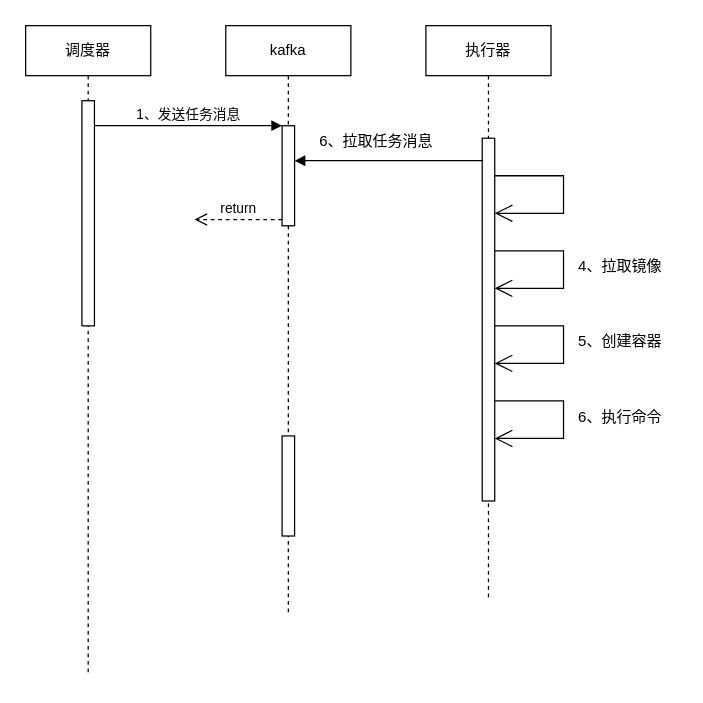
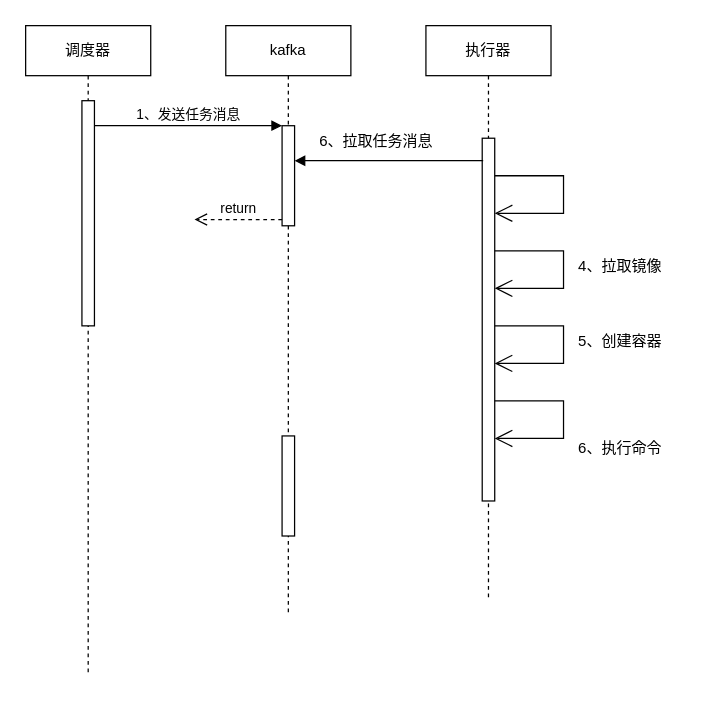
  <mxCell id="0" />
  <mxCell id="1" parent="0" />
  <mxCell id="2" value="调度器" style="shape=umlLifeline;perimeter=lifelinePerimeter;whiteSpace=wrap;html=1;container=1;dropTarget=0;collapsible=0;recursiveResize=0;outlineConnect=0;portConstraint=eastwest;newEdgeStyle={&quot;edgeStyle&quot;:&quot;elbowEdgeStyle&quot;,&quot;elbow&quot;:&quot;vertical&quot;,&quot;curved&quot;:0,&quot;rounded&quot;:0};" vertex="1" parent="1"><mxGeometry x="20" y="20" width="100" height="520" as="geometry" /></mxCell>
  <mxCell id="3" value="" style="html=1;points=[];perimeter=orthogonalPerimeter;outlineConnect=0;targetShapes=umlLifeline;portConstraint=eastwest;newEdgeStyle={&quot;edgeStyle&quot;:&quot;elbowEdgeStyle&quot;,&quot;elbow&quot;:&quot;vertical&quot;,&quot;curved&quot;:0,&quot;rounded&quot;:0};" vertex="1" parent="2"><mxGeometry x="45" y="60" width="10" height="180" as="geometry" /></mxCell>
  <mxCell id="4" value="kafka" style="shape=umlLifeline;perimeter=lifelinePerimeter;whiteSpace=wrap;html=1;container=1;dropTarget=0;collapsible=0;recursiveResize=0;outlineConnect=0;portConstraint=eastwest;newEdgeStyle={&quot;edgeStyle&quot;:&quot;elbowEdgeStyle&quot;,&quot;elbow&quot;:&quot;vertical&quot;,&quot;curved&quot;:0,&quot;rounded&quot;:0};" vertex="1" parent="1"><mxGeometry x="180" y="20" width="100" height="470" as="geometry" /></mxCell>
  <mxCell id="5" value="" style="html=1;points=[];perimeter=orthogonalPerimeter;outlineConnect=0;targetShapes=umlLifeline;portConstraint=eastwest;newEdgeStyle={&quot;edgeStyle&quot;:&quot;elbowEdgeStyle&quot;,&quot;elbow&quot;:&quot;vertical&quot;,&quot;curved&quot;:0,&quot;rounded&quot;:0};" vertex="1" parent="4"><mxGeometry x="45" y="80" width="10" height="80" as="geometry" /></mxCell>
  <mxCell id="6" value="return" style="html=1;verticalAlign=bottom;endArrow=open;dashed=1;endSize=8;edgeStyle=elbowEdgeStyle;elbow=vertical;curved=0;rounded=0;" edge="1" source="5" parent="4"><mxGeometry relative="1" as="geometry"><mxPoint x="-25" y="155" as="targetPoint" /></mxGeometry></mxCell>
  <mxCell id="7" value="" style="html=1;points=[];perimeter=orthogonalPerimeter;outlineConnect=0;targetShapes=umlLifeline;portConstraint=eastwest;newEdgeStyle={&quot;edgeStyle&quot;:&quot;elbowEdgeStyle&quot;,&quot;elbow&quot;:&quot;vertical&quot;,&quot;curved&quot;:0,&quot;rounded&quot;:0};" vertex="1" parent="4"><mxGeometry x="45" y="328" width="10" height="80" as="geometry" /></mxCell>
  <mxCell id="8" value="执行器" style="shape=umlLifeline;perimeter=lifelinePerimeter;whiteSpace=wrap;html=1;container=1;dropTarget=0;collapsible=0;recursiveResize=0;outlineConnect=0;portConstraint=eastwest;newEdgeStyle={&quot;edgeStyle&quot;:&quot;elbowEdgeStyle&quot;,&quot;elbow&quot;:&quot;vertical&quot;,&quot;curved&quot;:0,&quot;rounded&quot;:0};" vertex="1" parent="1"><mxGeometry x="340" y="20" width="100" height="460" as="geometry" /></mxCell>
  <mxCell id="9" value="" style="html=1;points=[];perimeter=orthogonalPerimeter;outlineConnect=0;targetShapes=umlLifeline;portConstraint=eastwest;newEdgeStyle={&quot;edgeStyle&quot;:&quot;elbowEdgeStyle&quot;,&quot;elbow&quot;:&quot;vertical&quot;,&quot;curved&quot;:0,&quot;rounded&quot;:0};" vertex="1" parent="8"><mxGeometry x="45" y="90" width="10" height="290" as="geometry" /></mxCell>
  <mxCell id="10" value="" style="endArrow=open;endFill=1;endSize=12;html=1;rounded=0;edgeStyle=orthogonalEdgeStyle;" edge="1" parent="8" target="9"><mxGeometry width="160" relative="1" as="geometry"><mxPoint x="55" y="119.997" as="sourcePoint" /><mxPoint x="55" y="169.997" as="targetPoint" /><Array as="points"><mxPoint x="110" y="120" /><mxPoint x="110" y="150" /></Array></mxGeometry></mxCell>
  <mxCell id="11" value="1、发送任务消息" style="html=1;verticalAlign=bottom;endArrow=block;edgeStyle=elbowEdgeStyle;elbow=vertical;curved=0;rounded=0;" edge="1" target="5" parent="1" source="3"><mxGeometry x="0.004" relative="1" as="geometry"><mxPoint x="130" y="100" as="sourcePoint" /><Array as="points"><mxPoint x="140" y="100" /></Array><mxPoint as="offset" /></mxGeometry></mxCell>
  <mxCell id="12" value="" style="endArrow=none;startArrow=block;endFill=0;startFill=1;html=1;rounded=0;entryX=0.076;entryY=0.123;entryDx=0;entryDy=0;entryPerimeter=0;" edge="1" parent="1"><mxGeometry width="160" relative="1" as="geometry"><mxPoint x="235" y="128" as="sourcePoint" /><mxPoint x="385.76" y="128" as="targetPoint" /></mxGeometry></mxCell>
  <mxCell id="13" value="6、拉取任务消息" style="text;html=1;align=center;verticalAlign=middle;resizable=0;points=[];autosize=1;strokeColor=none;fillColor=none;" vertex="1" parent="1"><mxGeometry x="245" y="98" width="110" height="30" as="geometry" /></mxCell>
  <mxCell id="14" value="" style="endArrow=open;endFill=1;endSize=12;html=1;rounded=0;edgeStyle=orthogonalEdgeStyle;" edge="1" parent="1"><mxGeometry width="160" relative="1" as="geometry"><mxPoint x="395" y="199.997" as="sourcePoint" /><mxPoint x="395" y="230" as="targetPoint" /><Array as="points"><mxPoint x="450" y="200" /><mxPoint x="450" y="230" /></Array></mxGeometry></mxCell>
  <mxCell id="15" value="4、拉取镜像" style="text;html=1;align=center;verticalAlign=middle;resizable=0;points=[];autosize=1;strokeColor=none;fillColor=none;" vertex="1" parent="1"><mxGeometry x="450" y="198" width="90" height="30" as="geometry" /></mxCell>
  <mxCell id="16" value="" style="endArrow=open;endFill=1;endSize=12;html=1;rounded=0;edgeStyle=orthogonalEdgeStyle;" edge="1" parent="1"><mxGeometry width="160" relative="1" as="geometry"><mxPoint x="394.95" y="259.997" as="sourcePoint" /><mxPoint x="394.95" y="290" as="targetPoint" /><Array as="points"><mxPoint x="449.95" y="260" /><mxPoint x="449.95" y="290" /></Array></mxGeometry></mxCell>
  <mxCell id="17" value="5、创建容器" style="text;html=1;align=center;verticalAlign=middle;resizable=0;points=[];autosize=1;strokeColor=none;fillColor=none;" vertex="1" parent="1"><mxGeometry x="450" y="258" width="90" height="30" as="geometry" /></mxCell>
  <mxCell id="18" value="" style="endArrow=open;endFill=1;endSize=12;html=1;rounded=0;edgeStyle=orthogonalEdgeStyle;" edge="1" parent="1"><mxGeometry width="160" relative="1" as="geometry"><mxPoint x="395" y="319.997" as="sourcePoint" /><mxPoint x="395" y="350" as="targetPoint" /><Array as="points"><mxPoint x="450" y="320" /><mxPoint x="450" y="350" /></Array></mxGeometry></mxCell>
- <mxCell id="19" value="6、执行命令" style="text;html=1;align=center;verticalAlign=middle;resizable=0;points=[];autosize=1;strokeColor=none;fillColor=none;" vertex="1" parent="1"><mxGeometry x="450" y="318" width="90" height="30" as="geometry" /></mxCell>
+ <mxCell id="19" value="6、执行命令" style="text;html=1;align=center;verticalAlign=middle;resizable=0;points=[];autosize=1;strokeColor=none;fillColor=none;" vertex="1" parent="1"><mxGeometry x="450" y="343" width="90" height="30" as="geometry" /></mxCell>
